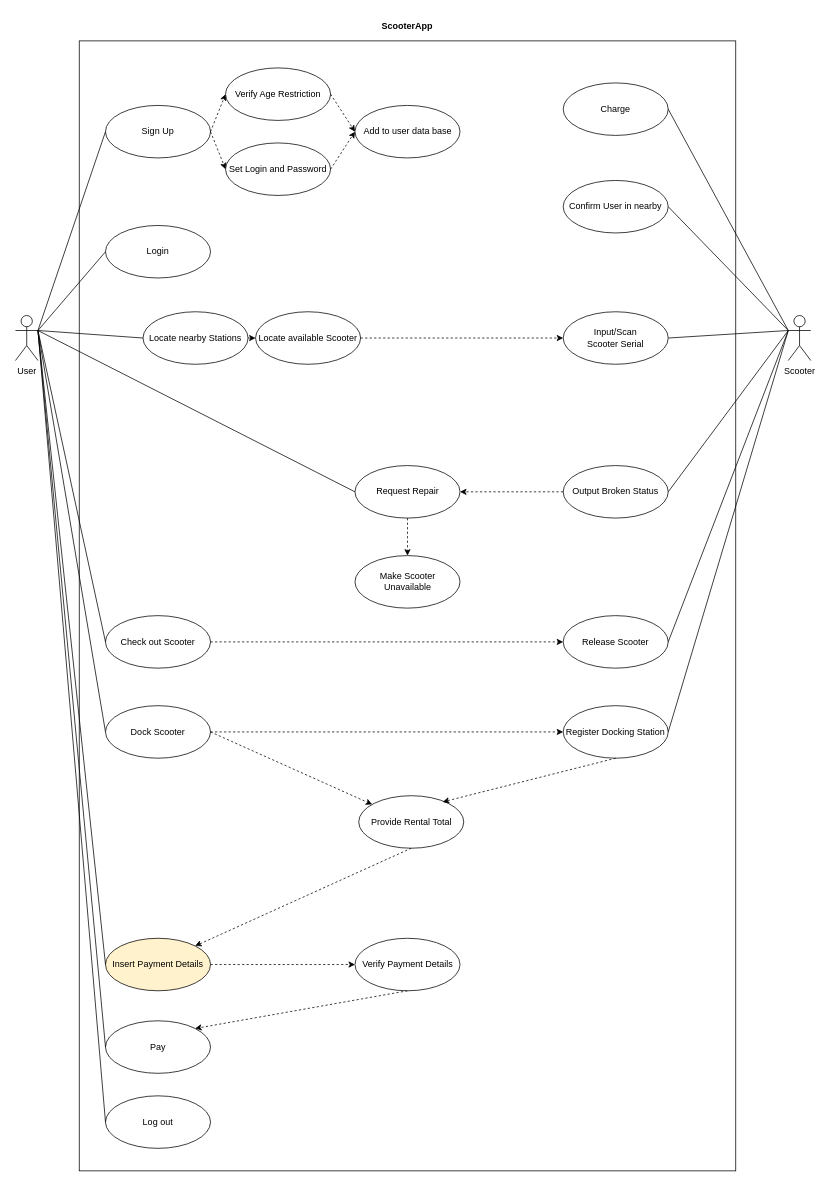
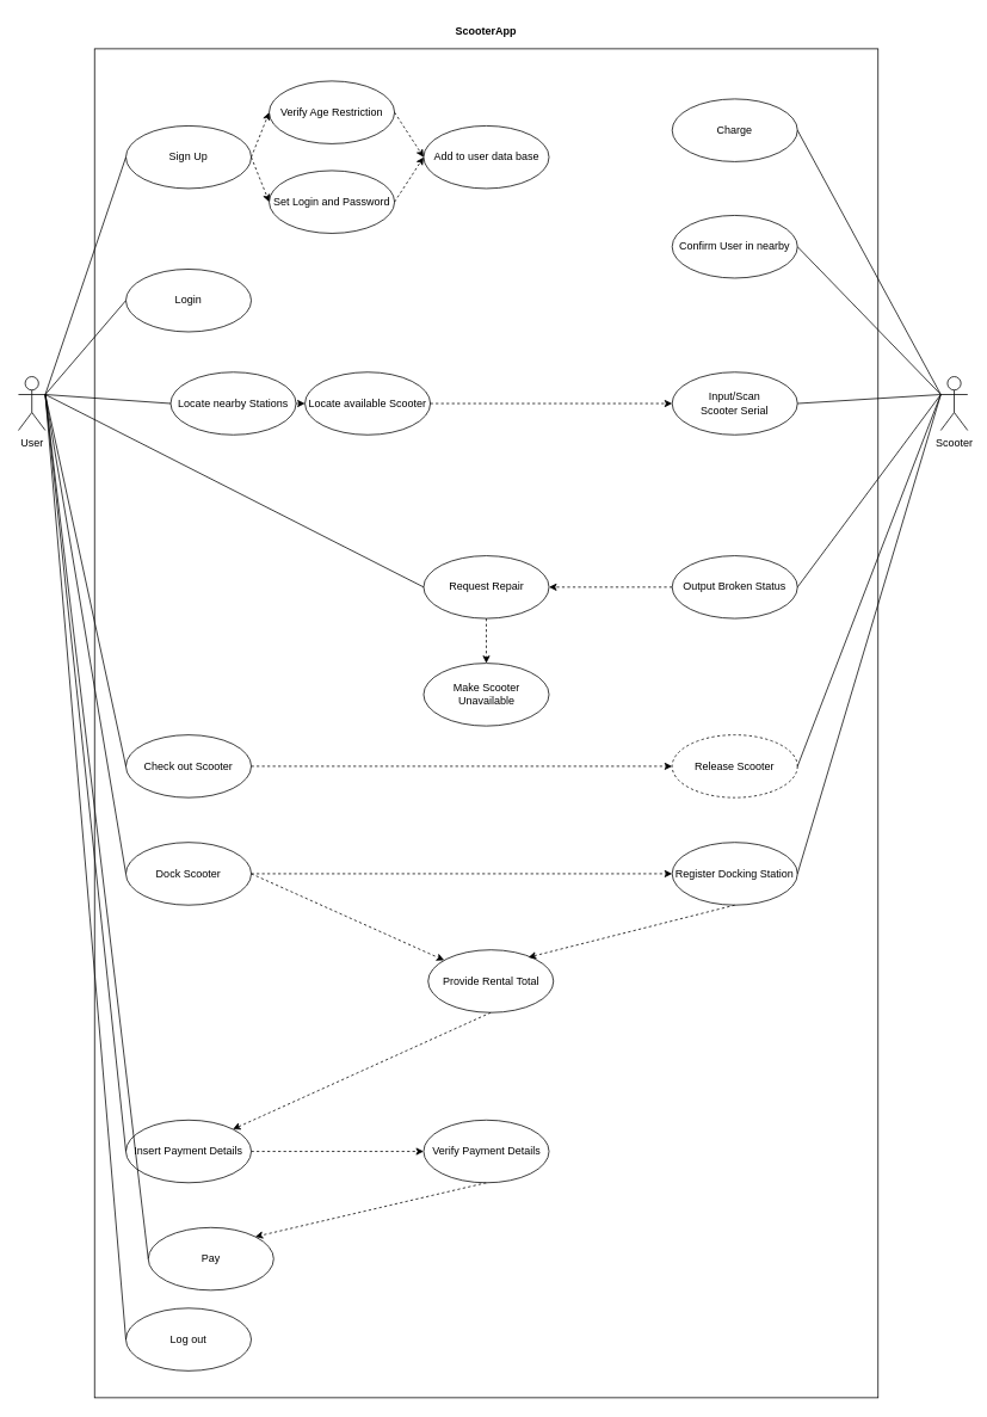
  <mxCell id="0" />
  <mxCell id="1" parent="0" />
  <mxCell id="2" value="User" style="shape=umlActor;verticalLabelPosition=bottom;verticalAlign=top;html=1;" vertex="1" parent="1"><mxGeometry x="20" y="420" width="30" height="60" as="geometry" /></mxCell>
  <mxCell id="3" value="Scooter" style="shape=umlActor;verticalLabelPosition=bottom;verticalAlign=top;html=1;" vertex="1" parent="1"><mxGeometry x="1050" y="420" width="30" height="60" as="geometry" /></mxCell>
  <mxCell id="4" value="" style="whiteSpace=wrap;html=1;verticalAlign=top;" vertex="1" parent="1"><mxGeometry x="105" y="54" width="875" height="1506" as="geometry" /></mxCell>
  <mxCell id="5" value="ScooterApp" style="text;align=center;fontStyle=1;verticalAlign=middle;spacingLeft=3;spacingRight=3;strokeColor=none;rotatable=0;points=[[0,0.5],[1,0.5]];portConstraint=eastwest;" vertex="1" parent="1"><mxGeometry x="502.5" y="20" width="80" height="26" as="geometry" /></mxCell>
  <mxCell id="6" value="Sign Up" style="ellipse;whiteSpace=wrap;html=1;" vertex="1" parent="1"><mxGeometry x="140" y="140" width="140" height="70" as="geometry" /></mxCell>
  <mxCell id="7" value="Login" style="ellipse;whiteSpace=wrap;html=1;" vertex="1" parent="1"><mxGeometry x="140" y="300" width="140" height="70" as="geometry" /></mxCell>
- <mxCell id="8" value="Insert Payment Details" style="ellipse;whiteSpace=wrap;html=1;fillColor=#fff2cc;" vertex="1" parent="1"><mxGeometry x="140" y="1250" width="140" height="70" as="geometry" /></mxCell>
+ <mxCell id="8" value="Insert Payment Details" style="ellipse;whiteSpace=wrap;html=1;" vertex="1" parent="1"><mxGeometry x="140" y="1250" width="140" height="70" as="geometry" /></mxCell>
  <mxCell id="9" value="Locate nearby Stations" style="ellipse;whiteSpace=wrap;html=1;" vertex="1" parent="1"><mxGeometry x="190" y="415" width="140" height="70" as="geometry" /></mxCell>
  <mxCell id="10" value="Locate available Scooter" style="ellipse;whiteSpace=wrap;html=1;" vertex="1" parent="1"><mxGeometry x="340" y="415" width="140" height="70" as="geometry" /></mxCell>
- <mxCell id="11" value="Pay" style="ellipse;whiteSpace=wrap;html=1;" vertex="1" parent="1"><mxGeometry x="140" y="1360" width="140" height="70" as="geometry" /></mxCell>
+ <mxCell id="11" value="Pay" style="ellipse;whiteSpace=wrap;html=1;" vertex="1" parent="1"><mxGeometry x="165" y="1370" width="140" height="70" as="geometry" /></mxCell>
  <mxCell id="12" value="Check out Scooter" style="ellipse;whiteSpace=wrap;html=1;" vertex="1" parent="1"><mxGeometry x="140" y="820" width="140" height="70" as="geometry" /></mxCell>
  <mxCell id="13" value="" style="endArrow=none;html=1;rounded=0;entryX=0;entryY=0.5;entryDx=0;entryDy=0;exitX=1;exitY=0.333;exitDx=0;exitDy=0;exitPerimeter=0;" edge="1" parent="1" source="2" target="6"><mxGeometry width="50" height="50" relative="1" as="geometry"><mxPoint x="40" y="580" as="sourcePoint" /><mxPoint x="90" y="530" as="targetPoint" /></mxGeometry></mxCell>
  <mxCell id="14" value="" style="endArrow=none;html=1;rounded=0;entryX=0;entryY=0.5;entryDx=0;entryDy=0;" edge="1" parent="1" target="7"><mxGeometry width="50" height="50" relative="1" as="geometry"><mxPoint x="50" y="440" as="sourcePoint" /><mxPoint x="150" y="355" as="targetPoint" /></mxGeometry></mxCell>
  <mxCell id="15" value="" style="endArrow=none;html=1;rounded=0;entryX=0;entryY=0.5;entryDx=0;entryDy=0;" edge="1" parent="1" target="9"><mxGeometry width="50" height="50" relative="1" as="geometry"><mxPoint x="50" y="440" as="sourcePoint" /><mxPoint x="150" y="435" as="targetPoint" /></mxGeometry></mxCell>
  <mxCell id="16" value="" style="endArrow=none;html=1;rounded=0;entryX=0;entryY=0.5;entryDx=0;entryDy=0;" edge="1" parent="1" target="8"><mxGeometry width="50" height="50" relative="1" as="geometry"><mxPoint x="50" y="440" as="sourcePoint" /><mxPoint x="150" y="515" as="targetPoint" /></mxGeometry></mxCell>
  <mxCell id="17" value="" style="endArrow=none;html=1;rounded=0;entryX=0;entryY=0.5;entryDx=0;entryDy=0;exitX=1;exitY=0.333;exitDx=0;exitDy=0;exitPerimeter=0;" edge="1" parent="1" source="2" target="12"><mxGeometry width="50" height="50" relative="1" as="geometry"><mxPoint x="60" y="450" as="sourcePoint" /><mxPoint x="150" y="595" as="targetPoint" /></mxGeometry></mxCell>
  <mxCell id="18" value="" style="endArrow=none;html=1;rounded=0;entryX=0;entryY=0.5;entryDx=0;entryDy=0;" edge="1" parent="1" target="27"><mxGeometry width="50" height="50" relative="1" as="geometry"><mxPoint x="50" y="440" as="sourcePoint" /><mxPoint x="140" y="745" as="targetPoint" /></mxGeometry></mxCell>
  <mxCell id="19" value="" style="endArrow=none;html=1;rounded=0;entryX=0;entryY=0.5;entryDx=0;entryDy=0;" edge="1" parent="1" target="11"><mxGeometry width="50" height="50" relative="1" as="geometry"><mxPoint x="50" y="440" as="sourcePoint" /><mxPoint x="150" y="755" as="targetPoint" /></mxGeometry></mxCell>
  <mxCell id="20" value="" style="endArrow=none;html=1;rounded=0;entryX=0;entryY=0.333;entryDx=0;entryDy=0;entryPerimeter=0;exitX=1;exitY=0.5;exitDx=0;exitDy=0;" edge="1" parent="1" source="34" target="3"><mxGeometry width="50" height="50" relative="1" as="geometry"><mxPoint x="60" y="450" as="sourcePoint" /><mxPoint x="150" y="835" as="targetPoint" /></mxGeometry></mxCell>
  <mxCell id="21" value="Verify Payment Details" style="ellipse;whiteSpace=wrap;html=1;" vertex="1" parent="1"><mxGeometry x="472.5" y="1250" width="140" height="70" as="geometry" /></mxCell>
- <mxCell id="22" value="Release Scooter" style="ellipse;whiteSpace=wrap;html=1;" vertex="1" parent="1"><mxGeometry x="750" y="820" width="140" height="70" as="geometry" /></mxCell>
+ <mxCell id="22" value="Release Scooter" style="ellipse;whiteSpace=wrap;html=1;dashed=1;" vertex="1" parent="1"><mxGeometry x="750" y="820" width="140" height="70" as="geometry" /></mxCell>
  <mxCell id="23" value="Make Scooter Unavailable" style="ellipse;whiteSpace=wrap;html=1;" vertex="1" parent="1"><mxGeometry x="472.5" y="740" width="140" height="70" as="geometry" /></mxCell>
  <mxCell id="24" value="Provide Rental Total" style="ellipse;whiteSpace=wrap;html=1;" vertex="1" parent="1"><mxGeometry x="477.5" y="1060" width="140" height="70" as="geometry" /></mxCell>
  <mxCell id="25" value="Request Repair" style="ellipse;whiteSpace=wrap;html=1;" vertex="1" parent="1"><mxGeometry x="472.5" y="620" width="140" height="70" as="geometry" /></mxCell>
  <mxCell id="26" value="Output Broken Status" style="ellipse;whiteSpace=wrap;html=1;" vertex="1" parent="1"><mxGeometry x="750" y="620" width="140" height="70" as="geometry" /></mxCell>
  <mxCell id="27" value="Dock Scooter" style="ellipse;whiteSpace=wrap;html=1;" vertex="1" parent="1"><mxGeometry x="140" y="940" width="140" height="70" as="geometry" /></mxCell>
  <mxCell id="28" value="Charge" style="ellipse;whiteSpace=wrap;html=1;" vertex="1" parent="1"><mxGeometry x="750" y="110" width="140" height="70" as="geometry" /></mxCell>
  <mxCell id="29" value="Verify Age Restriction" style="ellipse;whiteSpace=wrap;html=1;" vertex="1" parent="1"><mxGeometry x="300" y="90" width="140" height="70" as="geometry" /></mxCell>
  <mxCell id="30" value="Set Login and Password" style="ellipse;whiteSpace=wrap;html=1;" vertex="1" parent="1"><mxGeometry x="300" y="190" width="140" height="70" as="geometry" /></mxCell>
  <mxCell id="31" value="Log out" style="ellipse;whiteSpace=wrap;html=1;" vertex="1" parent="1"><mxGeometry x="140" y="1460" width="140" height="70" as="geometry" /></mxCell>
  <mxCell id="32" value="" style="endArrow=none;html=1;rounded=0;entryX=0;entryY=0.5;entryDx=0;entryDy=0;" edge="1" parent="1" target="31"><mxGeometry width="50" height="50" relative="1" as="geometry"><mxPoint x="50" y="440" as="sourcePoint" /><mxPoint x="150" y="835" as="targetPoint" /></mxGeometry></mxCell>
  <mxCell id="33" value="Add to user data base" style="ellipse;whiteSpace=wrap;html=1;" vertex="1" parent="1"><mxGeometry x="472.5" y="140" width="140" height="70" as="geometry" /></mxCell>
  <mxCell id="34" value="Input/Scan &lt;br&gt;Scooter Serial" style="ellipse;whiteSpace=wrap;html=1;" vertex="1" parent="1"><mxGeometry x="750" y="415" width="140" height="70" as="geometry" /></mxCell>
  <mxCell id="35" value="" style="endArrow=none;html=1;rounded=0;entryX=0;entryY=0.333;entryDx=0;entryDy=0;entryPerimeter=0;exitX=1;exitY=0.5;exitDx=0;exitDy=0;" edge="1" parent="1" source="22" target="3"><mxGeometry width="50" height="50" relative="1" as="geometry"><mxPoint x="482.5" y="485" as="sourcePoint" /><mxPoint x="1060" y="450" as="targetPoint" /></mxGeometry></mxCell>
  <mxCell id="36" value="" style="endArrow=none;html=1;rounded=0;exitX=1;exitY=0.5;exitDx=0;exitDy=0;entryX=0;entryY=0.333;entryDx=0;entryDy=0;entryPerimeter=0;" edge="1" parent="1" source="26" target="3"><mxGeometry width="50" height="50" relative="1" as="geometry"><mxPoint x="870" y="605" as="sourcePoint" /><mxPoint x="1050" y="440" as="targetPoint" /></mxGeometry></mxCell>
  <mxCell id="37" value="Register Docking Station" style="ellipse;whiteSpace=wrap;html=1;" vertex="1" parent="1"><mxGeometry x="750" y="940" width="140" height="70" as="geometry" /></mxCell>
  <mxCell id="38" value="" style="endArrow=none;html=1;rounded=0;entryX=0;entryY=0.333;entryDx=0;entryDy=0;entryPerimeter=0;exitX=1;exitY=0.5;exitDx=0;exitDy=0;" edge="1" parent="1" source="37" target="3"><mxGeometry width="50" height="50" relative="1" as="geometry"><mxPoint x="870" y="605" as="sourcePoint" /><mxPoint x="1060" y="450" as="targetPoint" /></mxGeometry></mxCell>
  <mxCell id="39" value="Confirm User in nearby" style="ellipse;whiteSpace=wrap;html=1;" vertex="1" parent="1"><mxGeometry x="750" y="240" width="140" height="70" as="geometry" /></mxCell>
  <mxCell id="40" value="" style="endArrow=none;html=1;rounded=0;entryX=0;entryY=0.333;entryDx=0;entryDy=0;entryPerimeter=0;exitX=1;exitY=0.5;exitDx=0;exitDy=0;" edge="1" parent="1" source="39" target="3"><mxGeometry width="50" height="50" relative="1" as="geometry"><mxPoint x="870" y="525" as="sourcePoint" /><mxPoint x="1060" y="450" as="targetPoint" /></mxGeometry></mxCell>
  <mxCell id="41" value="" style="endArrow=none;html=1;rounded=0;entryX=0;entryY=0.5;entryDx=0;entryDy=0;" edge="1" parent="1" target="25"><mxGeometry width="50" height="50" relative="1" as="geometry"><mxPoint x="50" y="440" as="sourcePoint" /><mxPoint x="150" y="355" as="targetPoint" /></mxGeometry></mxCell>
  <mxCell id="42" value="" style="endArrow=none;html=1;rounded=0;exitX=1;exitY=0.5;exitDx=0;exitDy=0;entryX=0;entryY=0.333;entryDx=0;entryDy=0;entryPerimeter=0;" edge="1" parent="1" source="28" target="3"><mxGeometry width="50" height="50" relative="1" as="geometry"><mxPoint x="850" y="525" as="sourcePoint" /><mxPoint x="1040" y="440" as="targetPoint" /></mxGeometry></mxCell>
  <mxCell id="43" value="" style="endArrow=classic;html=1;rounded=0;exitX=1;exitY=0.5;exitDx=0;exitDy=0;entryX=0;entryY=0.5;entryDx=0;entryDy=0;dashed=1;" edge="1" parent="1" source="27" target="37"><mxGeometry width="50" height="50" relative="1" as="geometry"><mxPoint x="760" y="700" as="sourcePoint" /><mxPoint x="810" y="650" as="targetPoint" /></mxGeometry></mxCell>
  <mxCell id="44" value="" style="endArrow=classic;html=1;rounded=0;exitX=1;exitY=0.5;exitDx=0;exitDy=0;entryX=0;entryY=0.5;entryDx=0;entryDy=0;dashed=1;" edge="1" parent="1" source="12" target="22"><mxGeometry width="50" height="50" relative="1" as="geometry"><mxPoint x="290" y="755" as="sourcePoint" /><mxPoint x="710" y="525" as="targetPoint" /></mxGeometry></mxCell>
  <mxCell id="45" value="" style="endArrow=classic;html=1;rounded=0;exitX=1;exitY=0.5;exitDx=0;exitDy=0;entryX=0;entryY=0.5;entryDx=0;entryDy=0;dashed=1;" edge="1" parent="1" source="29" target="33"><mxGeometry width="50" height="50" relative="1" as="geometry"><mxPoint x="290" y="675" as="sourcePoint" /><mxPoint x="710" y="605" as="targetPoint" /></mxGeometry></mxCell>
  <mxCell id="46" value="" style="endArrow=classic;html=1;rounded=0;entryX=0;entryY=0.5;entryDx=0;entryDy=0;dashed=1;exitX=1;exitY=0.5;exitDx=0;exitDy=0;" edge="1" parent="1" source="6" target="29"><mxGeometry width="50" height="50" relative="1" as="geometry"><mxPoint x="450" y="135" as="sourcePoint" /><mxPoint x="482.5" y="135" as="targetPoint" /></mxGeometry></mxCell>
  <mxCell id="47" value="" style="endArrow=classic;html=1;rounded=0;entryX=0;entryY=0.5;entryDx=0;entryDy=0;dashed=1;exitX=1;exitY=0.5;exitDx=0;exitDy=0;" edge="1" parent="1" source="6" target="30"><mxGeometry width="50" height="50" relative="1" as="geometry"><mxPoint x="290" y="185" as="sourcePoint" /><mxPoint x="310" y="135" as="targetPoint" /></mxGeometry></mxCell>
  <mxCell id="48" value="" style="endArrow=classic;html=1;rounded=0;entryX=0;entryY=0.5;entryDx=0;entryDy=0;dashed=1;exitX=1;exitY=0.5;exitDx=0;exitDy=0;" edge="1" parent="1" source="30" target="33"><mxGeometry width="50" height="50" relative="1" as="geometry"><mxPoint x="290" y="185" as="sourcePoint" /><mxPoint x="310" y="135" as="targetPoint" /></mxGeometry></mxCell>
  <mxCell id="49" value="" style="endArrow=classic;html=1;rounded=0;entryX=0;entryY=0.5;entryDx=0;entryDy=0;dashed=1;exitX=1;exitY=0.5;exitDx=0;exitDy=0;" edge="1" parent="1" source="10" target="34"><mxGeometry width="50" height="50" relative="1" as="geometry"><mxPoint x="450" y="235" as="sourcePoint" /><mxPoint x="482.5" y="185" as="targetPoint" /></mxGeometry></mxCell>
  <mxCell id="50" value="" style="endArrow=classic;html=1;rounded=0;dashed=1;exitX=1;exitY=0.5;exitDx=0;exitDy=0;" edge="1" parent="1" source="9" target="10"><mxGeometry width="50" height="50" relative="1" as="geometry"><mxPoint x="482.5" y="460" as="sourcePoint" /><mxPoint x="710" y="455" as="targetPoint" /></mxGeometry></mxCell>
  <mxCell id="51" value="" style="endArrow=classic;html=1;rounded=0;exitX=0;exitY=0.5;exitDx=0;exitDy=0;entryX=1;entryY=0.5;entryDx=0;entryDy=0;dashed=1;" edge="1" parent="1" source="26" target="25"><mxGeometry width="50" height="50" relative="1" as="geometry"><mxPoint x="290" y="675" as="sourcePoint" /><mxPoint x="720" y="865" as="targetPoint" /></mxGeometry></mxCell>
  <mxCell id="52" value="" style="endArrow=classic;html=1;rounded=0;exitX=0.5;exitY=1;exitDx=0;exitDy=0;entryX=0.5;entryY=0;entryDx=0;entryDy=0;dashed=1;" edge="1" parent="1" source="25" target="23"><mxGeometry width="50" height="50" relative="1" as="geometry"><mxPoint x="710" y="665" as="sourcePoint" /><mxPoint x="622.5" y="665" as="targetPoint" /></mxGeometry></mxCell>
  <mxCell id="53" value="" style="endArrow=classic;html=1;rounded=0;exitX=1;exitY=0.5;exitDx=0;exitDy=0;dashed=1;" edge="1" parent="1" source="27" target="24"><mxGeometry width="50" height="50" relative="1" as="geometry"><mxPoint x="300" y="985" as="sourcePoint" /><mxPoint x="760" y="985" as="targetPoint" /></mxGeometry></mxCell>
  <mxCell id="54" value="" style="endArrow=classic;html=1;rounded=0;exitX=0.5;exitY=1;exitDx=0;exitDy=0;dashed=1;entryX=0.8;entryY=0.118;entryDx=0;entryDy=0;entryPerimeter=0;" edge="1" parent="1" source="37" target="24"><mxGeometry width="50" height="50" relative="1" as="geometry"><mxPoint x="300" y="985" as="sourcePoint" /><mxPoint x="503.732" y="1089.892" as="targetPoint" /></mxGeometry></mxCell>
  <mxCell id="55" value="" style="endArrow=classic;html=1;rounded=0;exitX=1;exitY=0.5;exitDx=0;exitDy=0;dashed=1;entryX=0;entryY=0.5;entryDx=0;entryDy=0;" edge="1" parent="1" source="8" target="21"><mxGeometry width="50" height="50" relative="1" as="geometry"><mxPoint x="290" y="985" as="sourcePoint" /><mxPoint x="502.766" y="1090.37" as="targetPoint" /></mxGeometry></mxCell>
  <mxCell id="56" value="" style="endArrow=classic;html=1;rounded=0;exitX=0.5;exitY=1;exitDx=0;exitDy=0;dashed=1;entryX=1;entryY=0;entryDx=0;entryDy=0;" edge="1" parent="1" source="24" target="8"><mxGeometry width="50" height="50" relative="1" as="geometry"><mxPoint x="290" y="1295" as="sourcePoint" /><mxPoint x="482.5" y="1295" as="targetPoint" /></mxGeometry></mxCell>
  <mxCell id="57" value="" style="endArrow=classic;html=1;rounded=0;exitX=0.5;exitY=1;exitDx=0;exitDy=0;dashed=1;entryX=1;entryY=0;entryDx=0;entryDy=0;" edge="1" parent="1" source="21" target="11"><mxGeometry width="50" height="50" relative="1" as="geometry"><mxPoint x="552.5" y="1150" as="sourcePoint" /><mxPoint x="269.497" y="1270.251" as="targetPoint" /></mxGeometry></mxCell>
